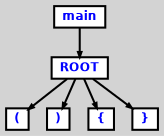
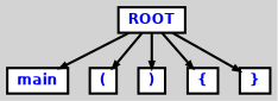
  digraph {
    bgcolor=lightgrey
    ordering=out
    ranksep=.4
    node [color=black fillcolor=white fixedsize=false fontcolor=blue fontname="Helvetica-bold" fontsize=12 shape=box style="filled, solid, bold"]
    edge [arrowsize=.5 color=black style=bold]
    n1 [height=.25 label=ROOT width=.25]
    n2 [height=.25 label=main width=.25]
    n3 [height=.25 label="(" width=.25]
    n4 [height=.25 label=")" width=.25]
    n5 [height=.25 label="{" width=.25]
    n6 [height=.25 label="}" width=.25]
-   n2 -> n1
+   n1 -> n2
    n1 -> n3
    n1 -> n4
    n1 -> n5
    n1 -> n6
  }
